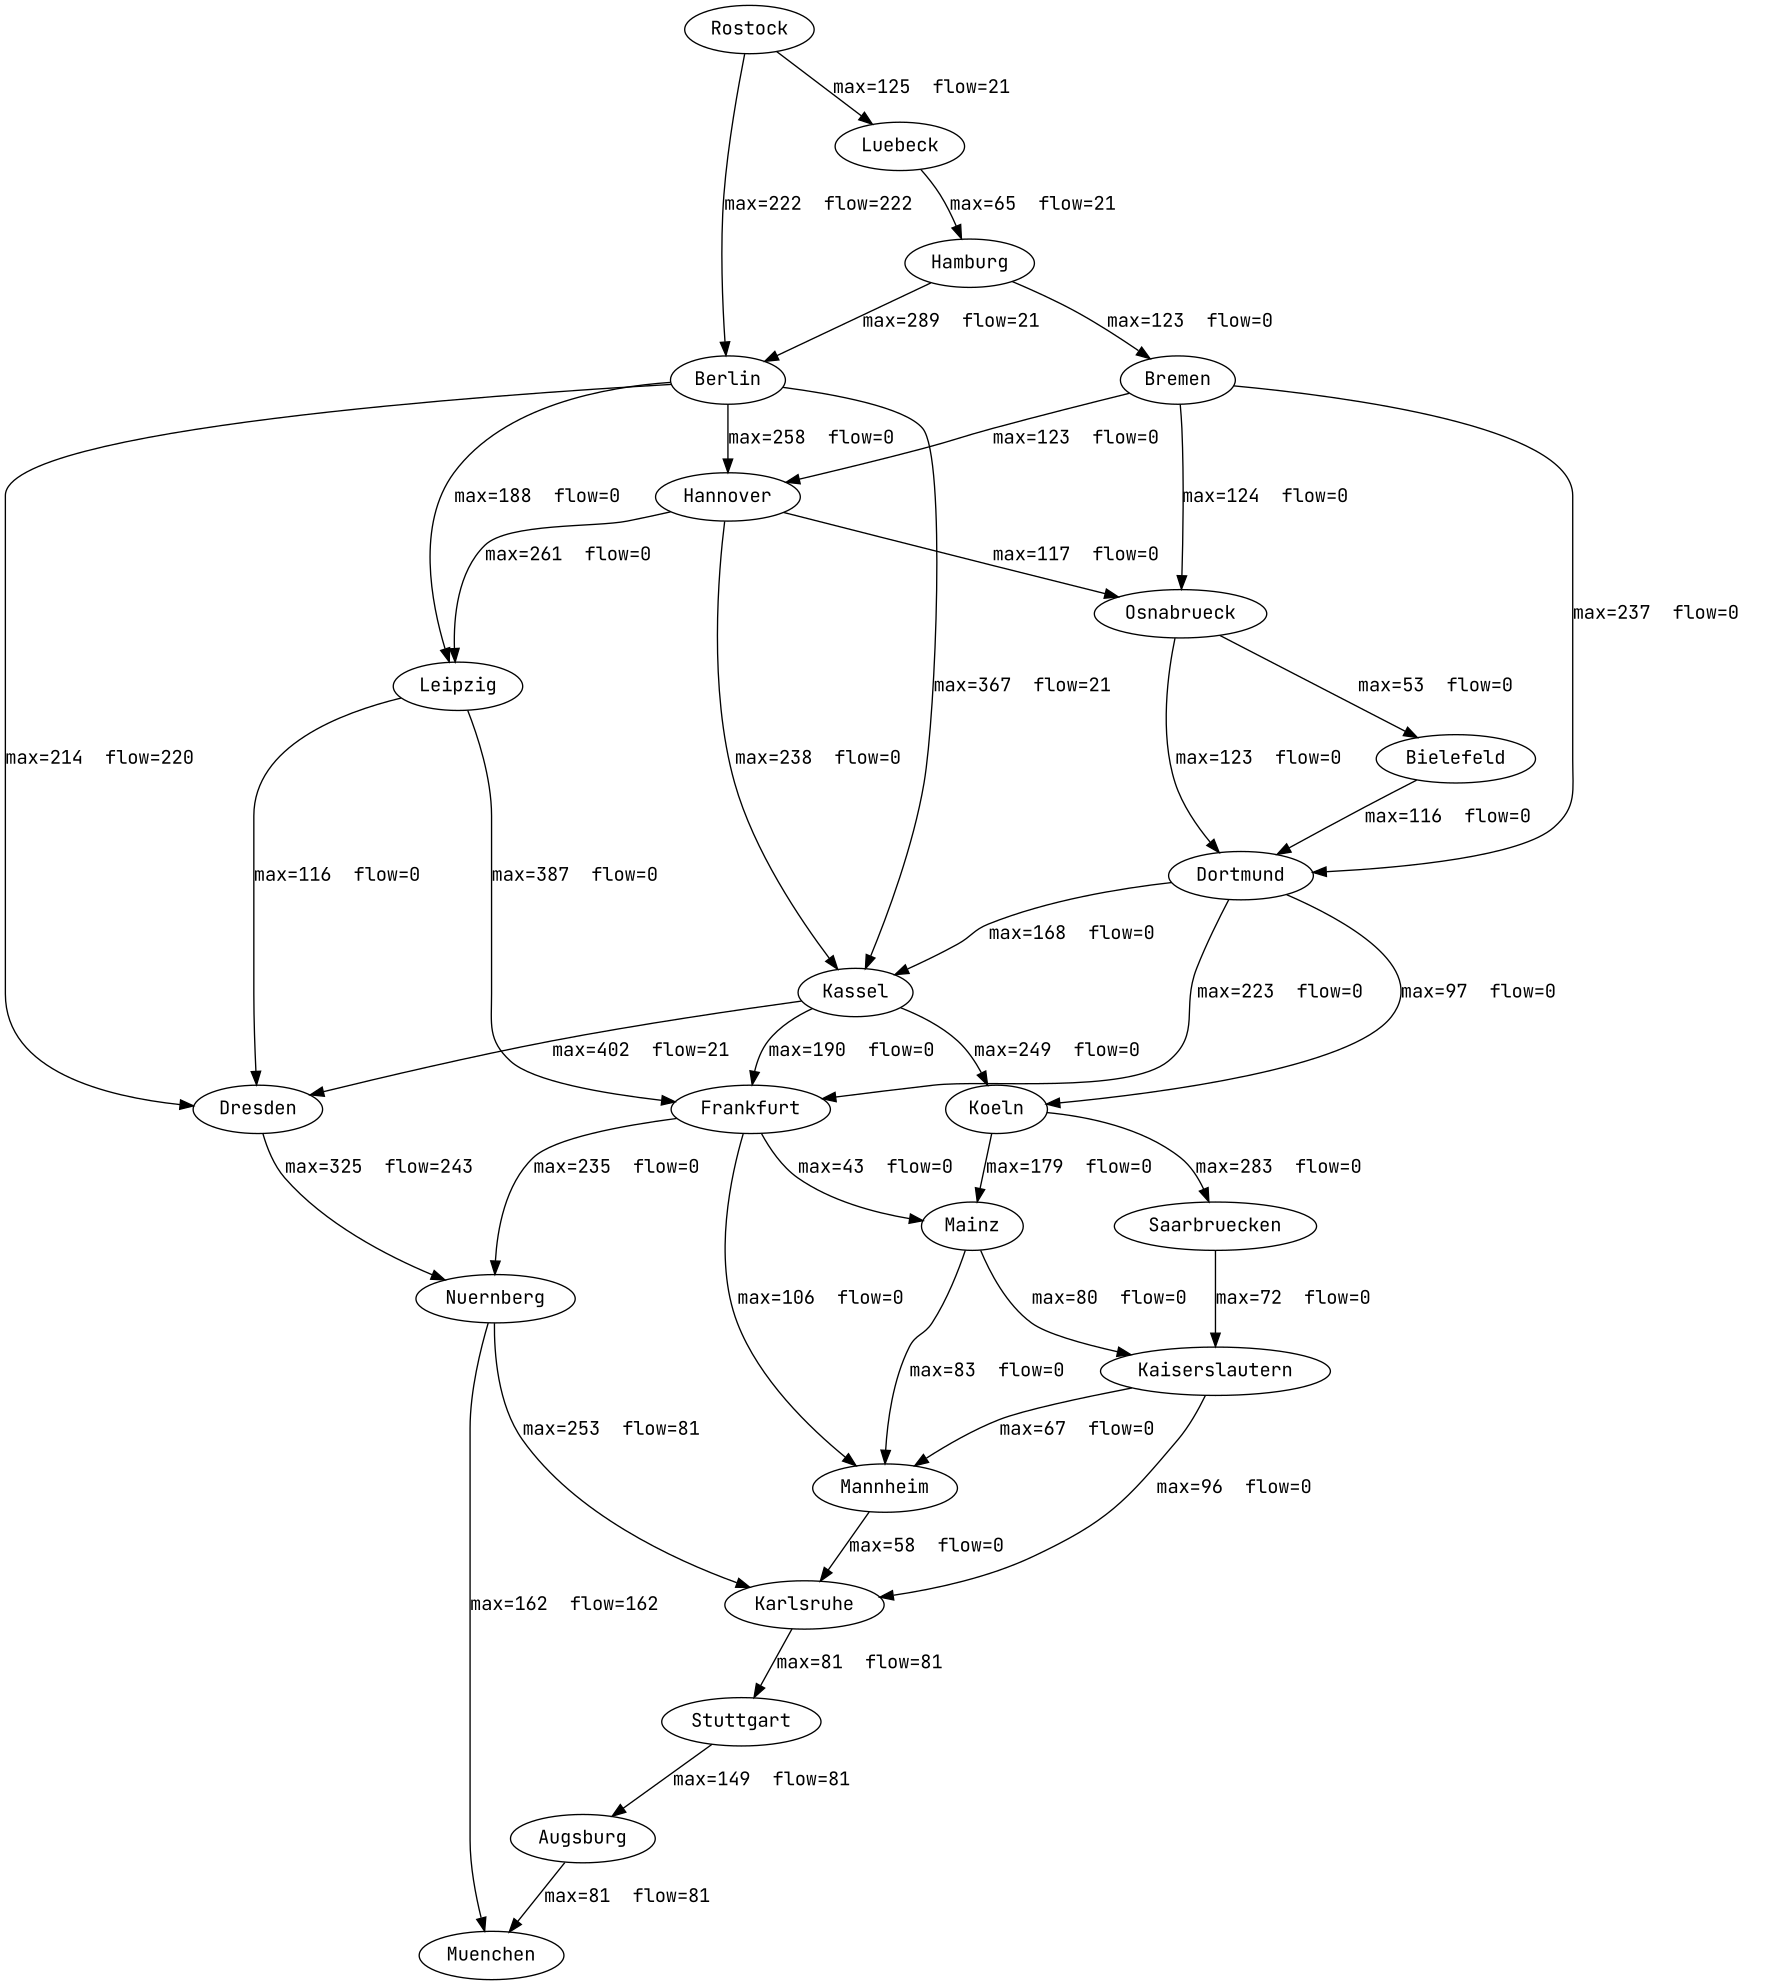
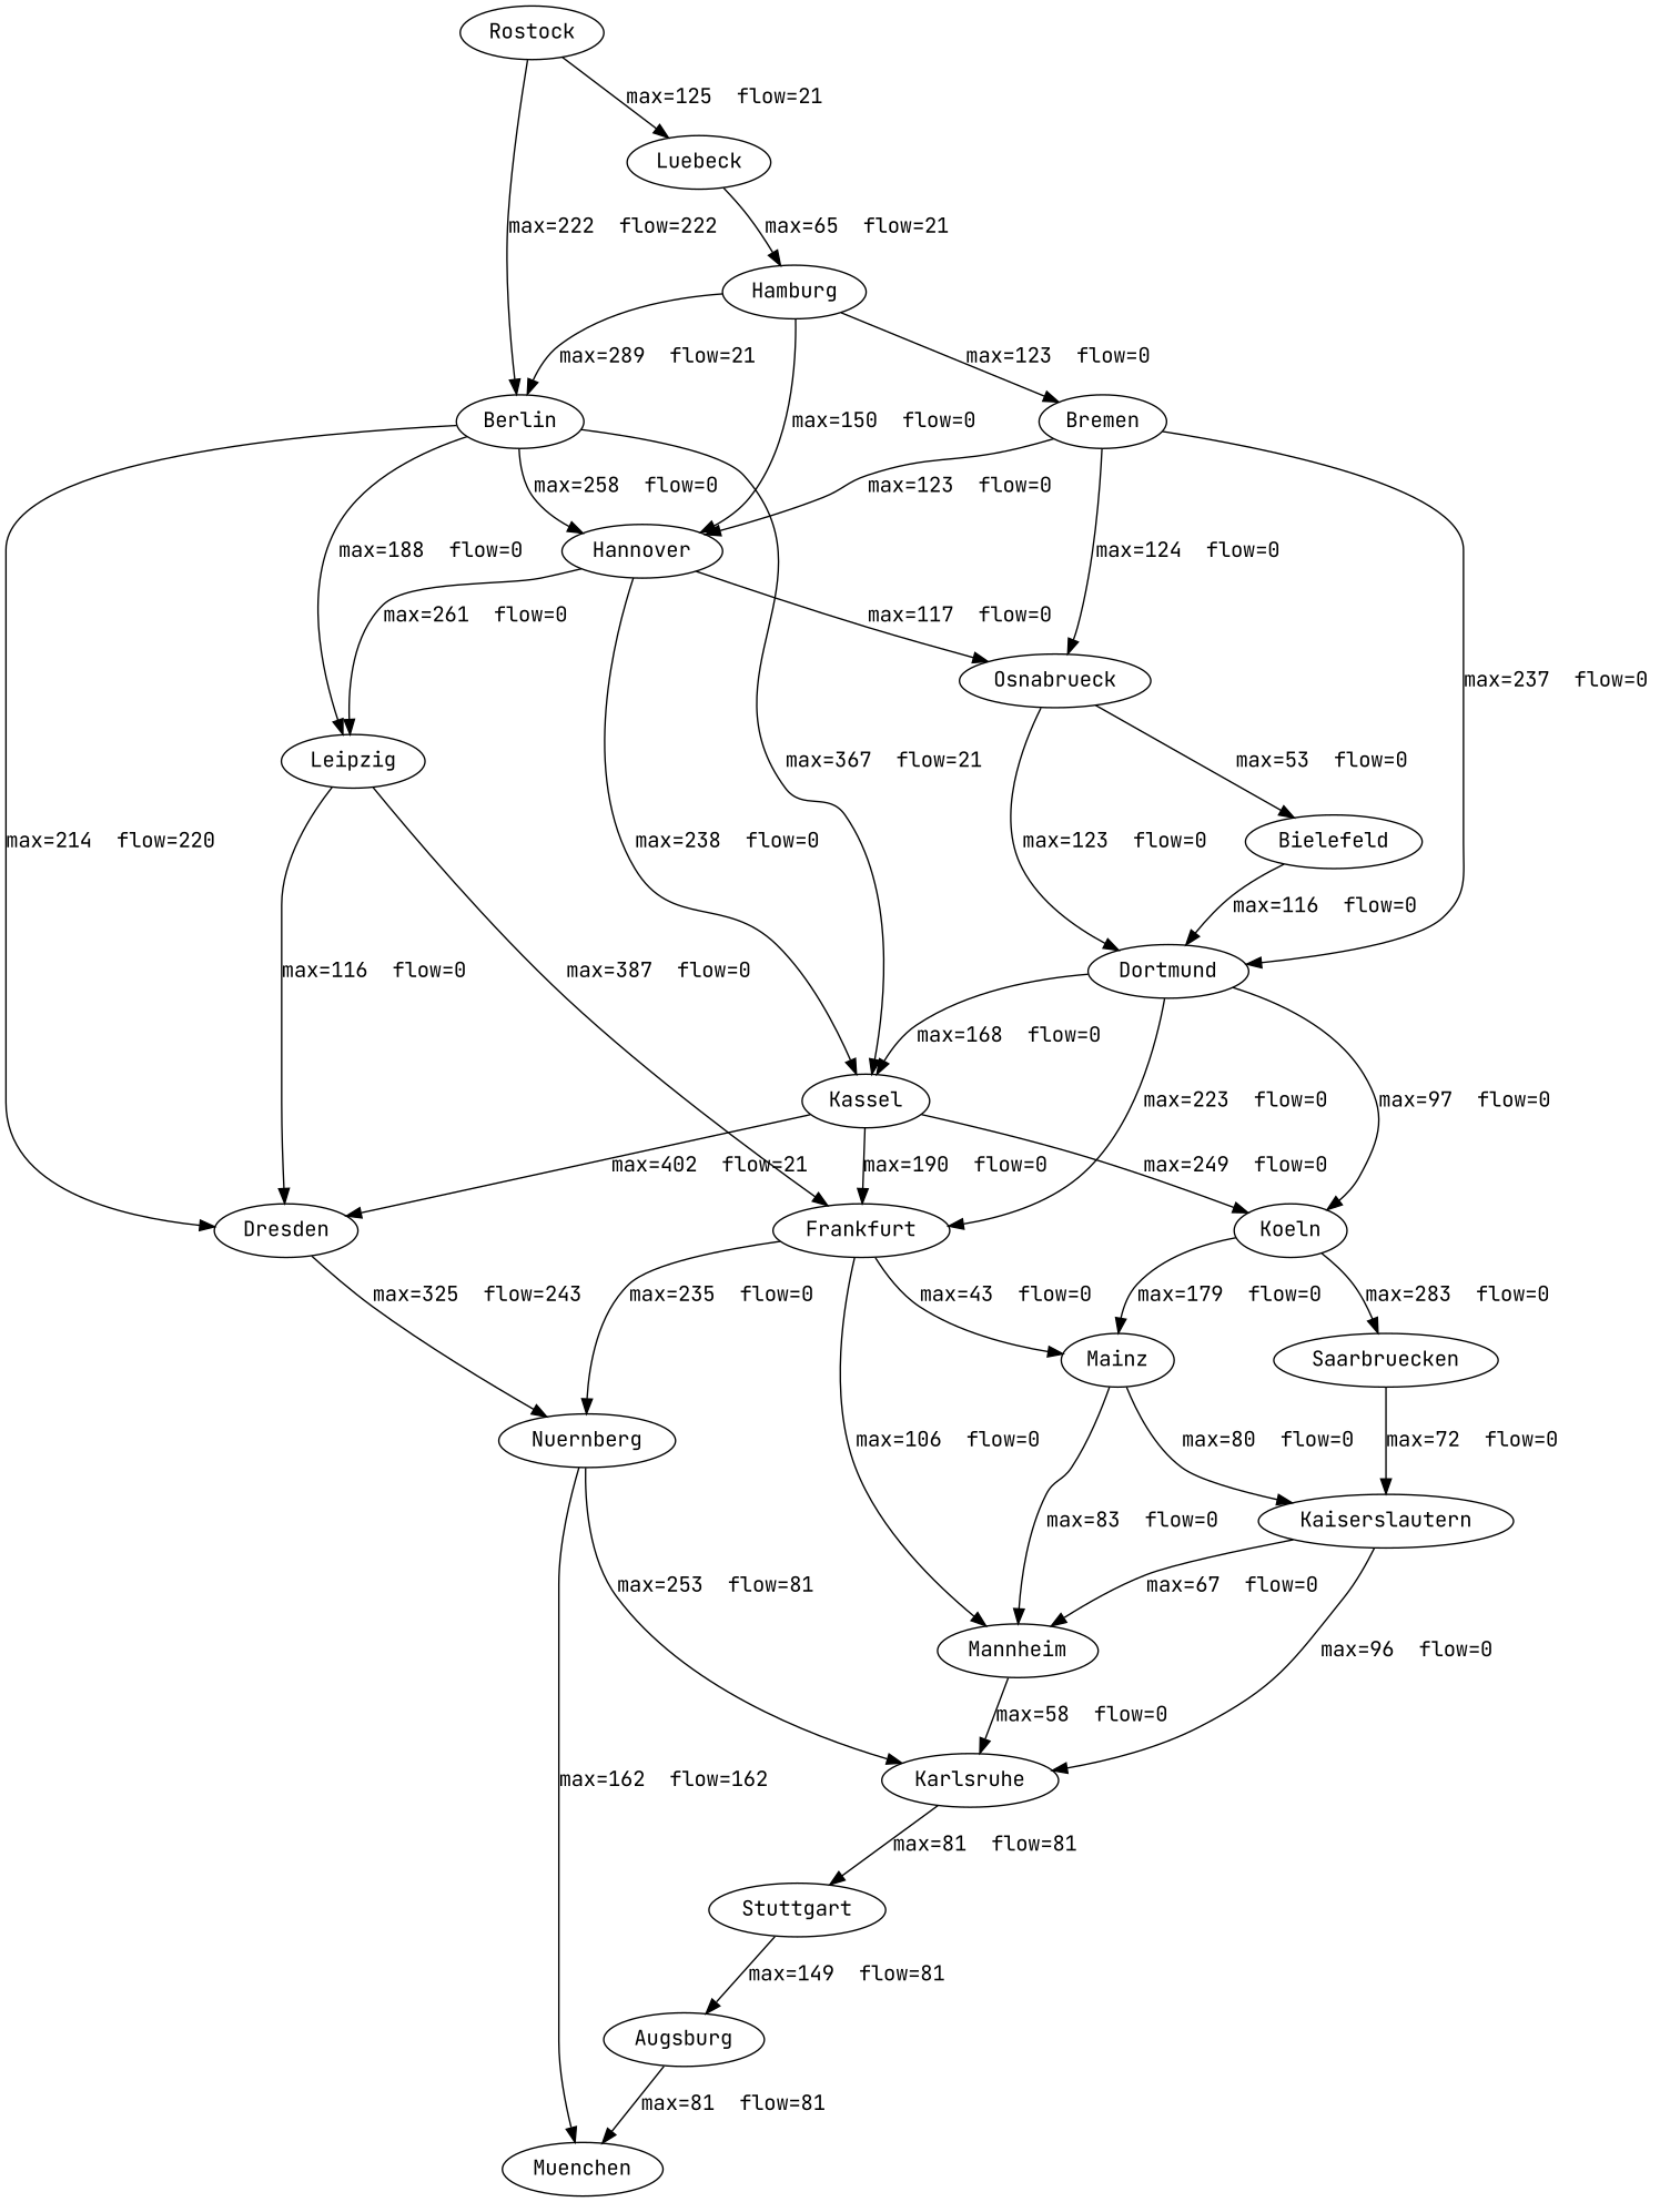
  digraph {
    fontname="JetBrains Mono"
    node [fontname="JetBrains Mono"]
    edge [fontname="JetBrains Mono"]
    Augsburg
    Muenchen
    Berlin
    Dresden
    Hannover
    Kassel
    Leipzig
    Nuernberg
    Osnabrueck
    Frankfurt
    Koeln
    Karlsruhe
    Bielefeld
    Dortmund
    Mainz
    Mannheim
    Saarbruecken
    Bremen
    Kaiserslautern
    Stuttgart
    Hamburg
    Luebeck
    Rostock
    Augsburg -> Muenchen [label="max=81  flow=81  "]
    Berlin -> Dresden [label="max=214  flow=220  "]
    Berlin -> Hannover [label="max=258  flow=0  "]
    Berlin -> Kassel [label="max=367  flow=21  "]
    Berlin -> Leipzig [label="max=188  flow=0  "]
    Dresden -> Nuernberg [label="max=325  flow=243  "]
    Hannover -> Kassel [label="max=238  flow=0  "]
    Hannover -> Leipzig [label="max=261  flow=0  "]
    Hannover -> Osnabrueck [label="max=117  flow=0  "]
    Kassel -> Dresden [label="max=402  flow=21  "]
    Kassel -> Frankfurt [label="max=190  flow=0  "]
    Kassel -> Koeln [label="max=249  flow=0  "]
    Leipzig -> Dresden [label="max=116  flow=0  "]
    Leipzig -> Frankfurt [label="max=387  flow=0  "]
    Nuernberg -> Muenchen [label="max=162  flow=162  "]
    Nuernberg -> Karlsruhe [label="max=253  flow=81  "]
    Osnabrueck -> Bielefeld [label="max=53  flow=0  "]
    Osnabrueck -> Dortmund [label="max=123  flow=0  "]
    Frankfurt -> Nuernberg [label="max=235  flow=0  "]
    Frankfurt -> Mainz [label="max=43  flow=0  "]
    Frankfurt -> Mannheim [label="max=106  flow=0  "]
    Koeln -> Mainz [label="max=179  flow=0  "]
    Koeln -> Saarbruecken [label="max=283  flow=0  "]
    Karlsruhe -> Stuttgart [label="max=81  flow=81  "]
    Bielefeld -> Dortmund [label="max=116  flow=0  "]
    Dortmund -> Kassel [label="max=168  flow=0  "]
    Dortmund -> Frankfurt [label="max=223  flow=0  "]
    Dortmund -> Koeln [label="max=97  flow=0  "]
    Mainz -> Mannheim [label="max=83  flow=0  "]
    Mainz -> Kaiserslautern [label="max=80  flow=0  "]
    Mannheim -> Karlsruhe [label="max=58  flow=0  "]
    Saarbruecken -> Kaiserslautern [label="max=72  flow=0  "]
    Bremen -> Hannover [label="max=123  flow=0  "]
    Bremen -> Osnabrueck [label="max=124  flow=0  "]
    Bremen -> Dortmund [label="max=237  flow=0  "]
    Kaiserslautern -> Karlsruhe [label="max=96  flow=0  "]
    Kaiserslautern -> Mannheim [label="max=67  flow=0  "]
    Stuttgart -> Augsburg [label="max=149  flow=81  "]
    Hamburg -> Berlin [label="max=289  flow=21  "]
+   Hamburg -> Hannover [label="max=150  flow=0  "]
    Hamburg -> Bremen [label="max=123  flow=0  "]
    Luebeck -> Hamburg [label="max=65  flow=21  "]
    Rostock -> Berlin [label="max=222  flow=222  "]
    Rostock -> Luebeck [label="max=125  flow=21  "]
  }
